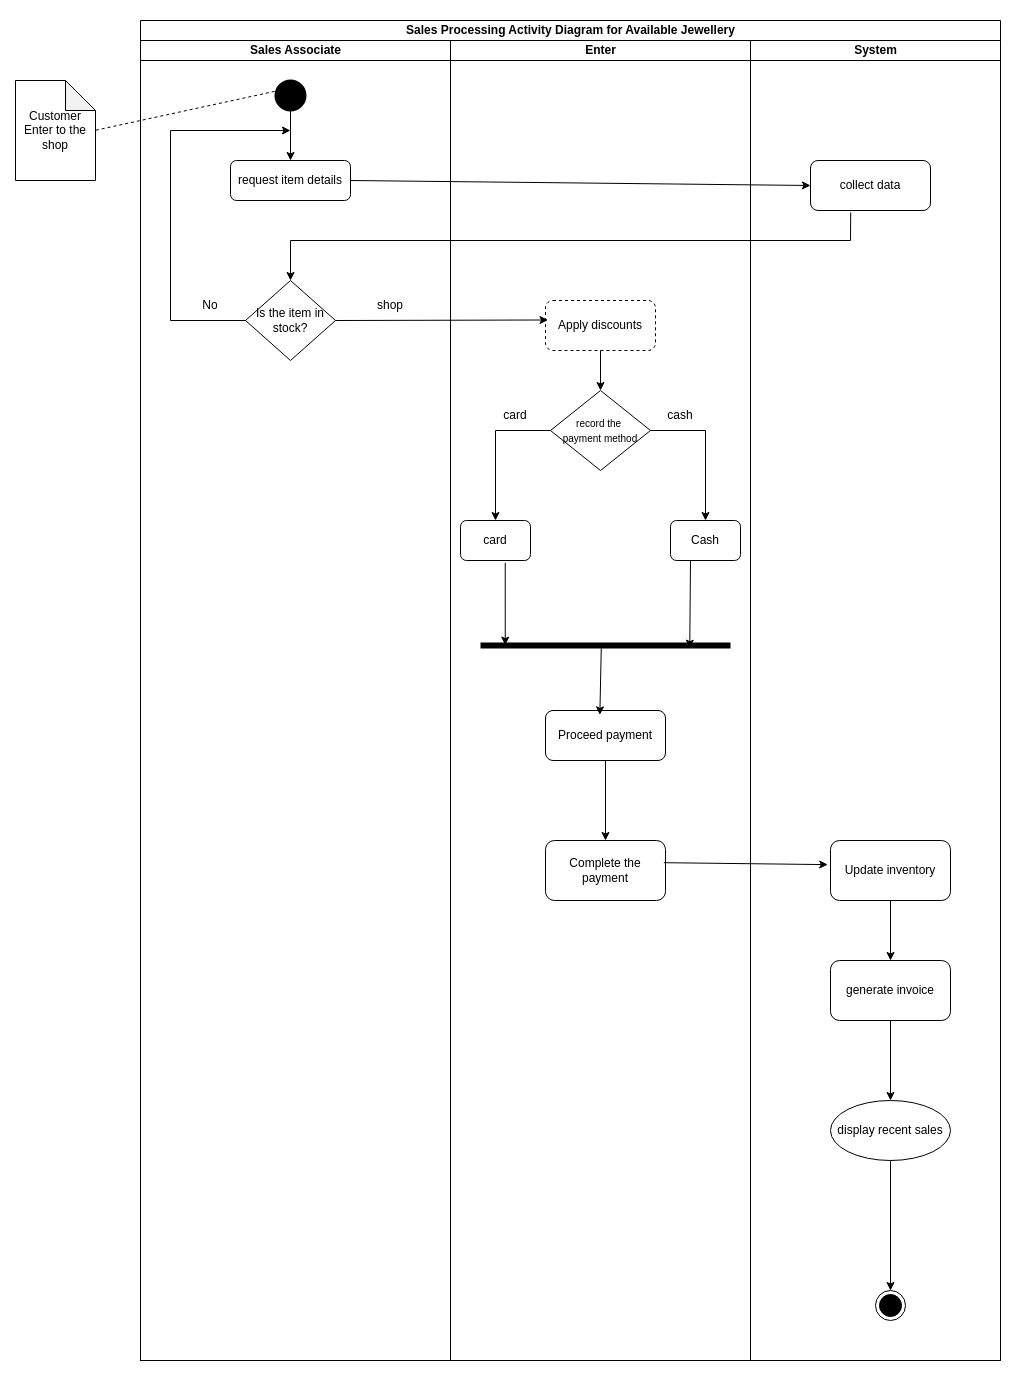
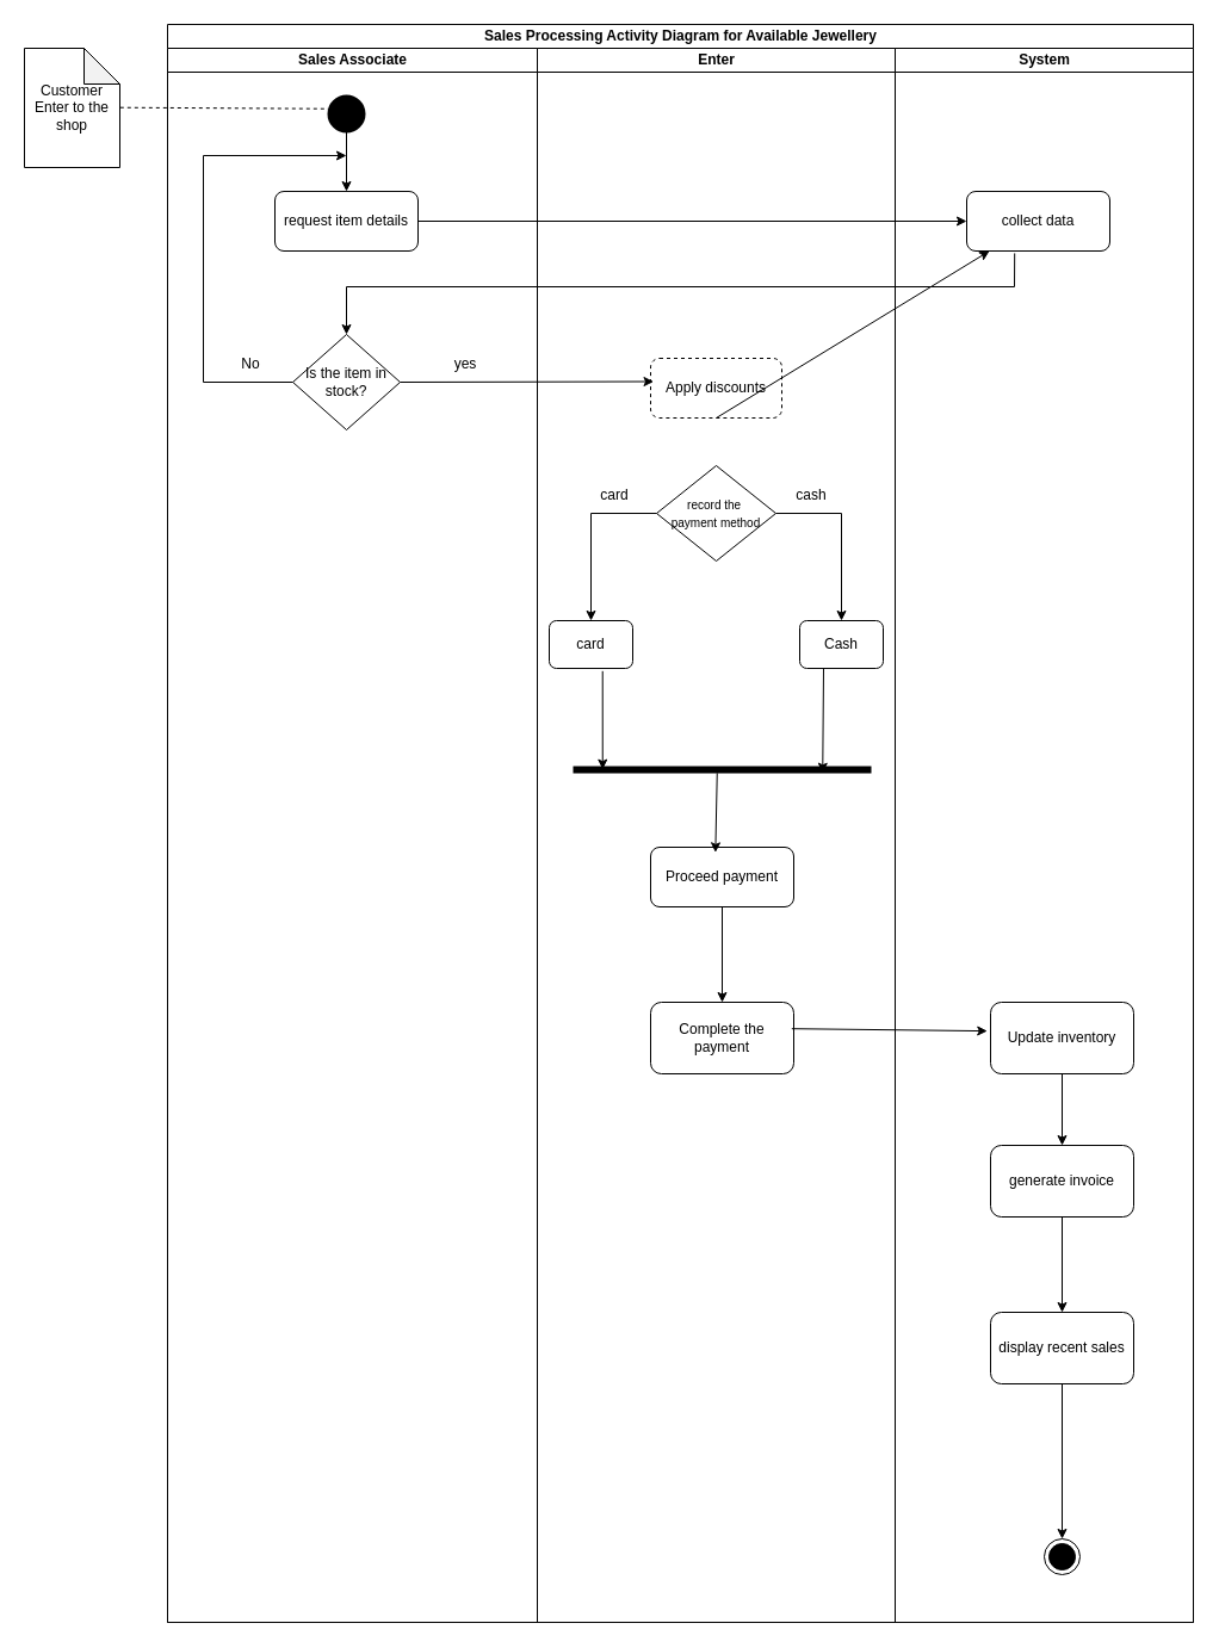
  <mxCell id="0" />
  <mxCell id="1" parent="0" />
  <mxCell id="2" value="Sales Processing Activity Diagram for Available Jewellery" style="swimlane;childLayout=stackLayout;resizeParent=1;resizeParentMax=0;startSize=20;html=1;" parent="1" vertex="1"><mxGeometry x="140" y="20" width="860" height="1340" as="geometry" /></mxCell>
  <mxCell id="3" value="Sales Associate" style="swimlane;startSize=20;html=1;" parent="2" vertex="1"><mxGeometry y="20" width="310" height="1320" as="geometry" /></mxCell>
  <mxCell id="4" value="" style="strokeWidth=2;html=1;shape=mxgraph.flowchart.start_2;whiteSpace=wrap;fillColor=#000000;" parent="3" vertex="1"><mxGeometry x="135.0" y="40" width="30" height="30" as="geometry" /></mxCell>
- <mxCell id="5" value="request item details" style="rounded=1;whiteSpace=wrap;html=1;" parent="3" vertex="1"><mxGeometry x="90" y="120" width="120" height="40" as="geometry" /></mxCell>
+ <mxCell id="5" value="request item details" style="rounded=1;whiteSpace=wrap;html=1;" parent="3" vertex="1"><mxGeometry x="90" y="120" width="120" height="50" as="geometry" /></mxCell>
  <mxCell id="6" value="" style="endArrow=classic;html=1;rounded=0;exitX=0.5;exitY=1;exitDx=0;exitDy=0;exitPerimeter=0;" parent="3" source="4" target="5" edge="1"><mxGeometry width="50" height="50" relative="1" as="geometry"><mxPoint x="250.0" y="250" as="sourcePoint" /><mxPoint x="300.0" y="200" as="targetPoint" /></mxGeometry></mxCell>
  <mxCell id="7" value="Is the item in stock?" style="rhombus;whiteSpace=wrap;html=1;" parent="3" vertex="1"><mxGeometry x="105" y="240" width="90" height="80" as="geometry" /></mxCell>
- <mxCell id="8" value="shop" style="text;html=1;align=center;verticalAlign=middle;whiteSpace=wrap;rounded=0;" parent="3" vertex="1"><mxGeometry x="220.0" y="250" width="60" height="30" as="geometry" /></mxCell>
+ <mxCell id="8" value="yes" style="text;html=1;align=center;verticalAlign=middle;whiteSpace=wrap;rounded=0;" parent="3" vertex="1"><mxGeometry x="220.0" y="250" width="60" height="30" as="geometry" /></mxCell>
  <mxCell id="9" value="No" style="text;html=1;align=center;verticalAlign=middle;whiteSpace=wrap;rounded=0;" parent="3" vertex="1"><mxGeometry x="40.0" y="250" width="60" height="30" as="geometry" /></mxCell>
  <mxCell id="10" value="Enter" style="swimlane;startSize=20;html=1;" parent="2" vertex="1"><mxGeometry x="310" y="20" width="300" height="1320" as="geometry" /></mxCell>
  <mxCell id="11" value="Apply discounts" style="rounded=1;whiteSpace=wrap;html=1;dashed=1;" parent="10" vertex="1"><mxGeometry x="95" y="260" width="110" height="50" as="geometry" /></mxCell>
  <mxCell id="12" value="&lt;font style=&quot;font-size: 10px;&quot;&gt;record the&amp;nbsp;&lt;/font&gt;&lt;div&gt;&lt;font style=&quot;font-size: 10px;&quot;&gt;payment method&lt;/font&gt;&lt;/div&gt;" style="rhombus;whiteSpace=wrap;html=1;" parent="10" vertex="1"><mxGeometry x="100" y="350" width="100" height="80" as="geometry" /></mxCell>
  <mxCell id="13" value="card" style="rounded=1;whiteSpace=wrap;html=1;" parent="10" vertex="1"><mxGeometry x="10.0" y="480" width="70" height="40" as="geometry" /></mxCell>
  <mxCell id="14" value="Cash" style="rounded=1;whiteSpace=wrap;html=1;" parent="10" vertex="1"><mxGeometry x="220.0" y="480" width="70" height="40" as="geometry" /></mxCell>
  <mxCell id="15" value="" style="line;strokeWidth=6;rotatable=0;dashed=0;labelPosition=right;align=left;verticalAlign=middle;spacingTop=0;spacingLeft=6;points=[];portConstraint=eastwest;spacing=3;" parent="10" vertex="1"><mxGeometry x="30" y="600" width="250" height="10" as="geometry" /></mxCell>
  <mxCell id="16" value="Proceed payment" style="rounded=1;whiteSpace=wrap;html=1;" parent="10" vertex="1"><mxGeometry x="95" y="670" width="120" height="50" as="geometry" /></mxCell>
  <mxCell id="17" value="Complete the payment" style="rounded=1;whiteSpace=wrap;html=1;" parent="10" vertex="1"><mxGeometry x="95.0" y="800" width="120" height="60" as="geometry" /></mxCell>
- <mxCell id="18" value="" style="endArrow=classic;html=1;rounded=0;exitX=0.5;exitY=1;exitDx=0;exitDy=0;" parent="10" source="11" target="12" edge="1"><mxGeometry width="50" height="50" relative="1" as="geometry"><mxPoint x="110.0" y="380" as="sourcePoint" /><mxPoint x="210.0" y="350" as="targetPoint" /></mxGeometry></mxCell>
+ <mxCell id="18" value="" style="endArrow=classic;html=1;rounded=0;exitX=0.5;exitY=1;exitDx=0;exitDy=0;" parent="10" source="11" target="32" edge="1"><mxGeometry width="50" height="50" relative="1" as="geometry"><mxPoint x="110.0" y="380" as="sourcePoint" /><mxPoint x="210.0" y="350" as="targetPoint" /></mxGeometry></mxCell>
  <mxCell id="19" value="" style="endArrow=classic;html=1;rounded=0;exitX=0;exitY=0.5;exitDx=0;exitDy=0;entryX=0.5;entryY=0;entryDx=0;entryDy=0;" parent="10" source="12" target="13" edge="1"><mxGeometry width="50" height="50" relative="1" as="geometry"><mxPoint x="110.0" y="480" as="sourcePoint" /><mxPoint x="160.0" y="430" as="targetPoint" /><Array as="points"><mxPoint x="45.0" y="390" /></Array></mxGeometry></mxCell>
  <mxCell id="20" value="card" style="text;html=1;align=center;verticalAlign=middle;whiteSpace=wrap;rounded=0;" parent="10" vertex="1"><mxGeometry x="35.0" y="360" width="60" height="30" as="geometry" /></mxCell>
  <mxCell id="21" value="" style="endArrow=classic;html=1;rounded=0;exitX=1;exitY=0.5;exitDx=0;exitDy=0;entryX=0.5;entryY=0;entryDx=0;entryDy=0;" parent="10" source="12" target="14" edge="1"><mxGeometry width="50" height="50" relative="1" as="geometry"><mxPoint x="80.0" y="400" as="sourcePoint" /><mxPoint x="130.0" y="350" as="targetPoint" /><Array as="points"><mxPoint x="255.0" y="390" /></Array></mxGeometry></mxCell>
  <mxCell id="22" value="cash" style="text;html=1;align=center;verticalAlign=middle;whiteSpace=wrap;rounded=0;" parent="10" vertex="1"><mxGeometry x="200.0" y="360" width="60" height="30" as="geometry" /></mxCell>
  <mxCell id="23" value="" style="endArrow=classic;html=1;rounded=0;exitX=0.639;exitY=1.058;exitDx=0;exitDy=0;exitPerimeter=0;entryX=0.099;entryY=0.462;entryDx=0;entryDy=0;entryPerimeter=0;" parent="10" source="13" target="15" edge="1"><mxGeometry width="50" height="50" relative="1" as="geometry"><mxPoint x="80.0" y="510" as="sourcePoint" /><mxPoint x="130.0" y="460" as="targetPoint" /></mxGeometry></mxCell>
  <mxCell id="24" value="" style="endArrow=classic;html=1;rounded=0;entryX=0.837;entryY=0.767;entryDx=0;entryDy=0;entryPerimeter=0;" parent="10" target="15" edge="1"><mxGeometry width="50" height="50" relative="1" as="geometry"><mxPoint x="240.0" y="520" as="sourcePoint" /><mxPoint x="130.0" y="460" as="targetPoint" /></mxGeometry></mxCell>
  <mxCell id="25" value="" style="endArrow=classic;html=1;rounded=0;exitX=0.483;exitY=0.78;exitDx=0;exitDy=0;exitPerimeter=0;entryX=0.453;entryY=0.087;entryDx=0;entryDy=0;entryPerimeter=0;" parent="10" source="15" target="16" edge="1"><mxGeometry width="50" height="50" relative="1" as="geometry"><mxPoint x="110.0" y="570" as="sourcePoint" /><mxPoint x="160.0" y="520" as="targetPoint" /></mxGeometry></mxCell>
  <mxCell id="26" value="" style="endArrow=classic;html=1;rounded=0;exitX=0.5;exitY=1;exitDx=0;exitDy=0;entryX=0.5;entryY=0;entryDx=0;entryDy=0;" parent="10" source="16" target="17" edge="1"><mxGeometry width="50" height="50" relative="1" as="geometry"><mxPoint x="110.0" y="780" as="sourcePoint" /><mxPoint x="160.0" y="730" as="targetPoint" /></mxGeometry></mxCell>
  <mxCell id="27" value="" style="endArrow=classic;html=1;rounded=0;exitX=1;exitY=0.5;exitDx=0;exitDy=0;entryX=0;entryY=0.5;entryDx=0;entryDy=0;" parent="2" source="5" target="32" edge="1"><mxGeometry width="50" height="50" relative="1" as="geometry"><mxPoint x="380.0" y="570" as="sourcePoint" /><mxPoint x="430.0" y="520" as="targetPoint" /></mxGeometry></mxCell>
  <mxCell id="28" value="" style="endArrow=classic;html=1;rounded=0;exitX=0.335;exitY=1.039;exitDx=0;exitDy=0;exitPerimeter=0;entryX=0.5;entryY=0;entryDx=0;entryDy=0;" parent="2" source="32" target="7" edge="1"><mxGeometry width="50" height="50" relative="1" as="geometry"><mxPoint x="330.0" y="310" as="sourcePoint" /><mxPoint x="380.0" y="260" as="targetPoint" /><Array as="points"><mxPoint x="710.0" y="220" /><mxPoint x="150.0" y="220" /></Array></mxGeometry></mxCell>
  <mxCell id="29" value="" style="endArrow=classic;html=1;rounded=0;exitX=1;exitY=0.5;exitDx=0;exitDy=0;entryX=0.023;entryY=0.39;entryDx=0;entryDy=0;entryPerimeter=0;" parent="2" source="7" target="11" edge="1"><mxGeometry width="50" height="50" relative="1" as="geometry"><mxPoint x="330.0" y="370" as="sourcePoint" /><mxPoint x="380.0" y="320" as="targetPoint" /></mxGeometry></mxCell>
  <mxCell id="30" value="" style="endArrow=classic;html=1;rounded=0;exitX=0.986;exitY=0.37;exitDx=0;exitDy=0;exitPerimeter=0;entryX=-0.023;entryY=0.402;entryDx=0;entryDy=0;entryPerimeter=0;" parent="2" source="17" target="33" edge="1"><mxGeometry width="50" height="50" relative="1" as="geometry"><mxPoint x="530.0" y="820" as="sourcePoint" /><mxPoint x="580.0" y="770" as="targetPoint" /></mxGeometry></mxCell>
  <mxCell id="31" value="System" style="swimlane;startSize=20;html=1;" parent="2" vertex="1"><mxGeometry x="610" y="20" width="250" height="1320" as="geometry" /></mxCell>
  <mxCell id="32" value="collect data" style="rounded=1;whiteSpace=wrap;html=1;" parent="31" vertex="1"><mxGeometry x="60" y="120" width="120" height="50" as="geometry" /></mxCell>
  <mxCell id="33" value="Update inventory" style="rounded=1;whiteSpace=wrap;html=1;" parent="31" vertex="1"><mxGeometry x="80.0" y="800" width="120" height="60" as="geometry" /></mxCell>
  <mxCell id="34" value="generate invoice" style="rounded=1;whiteSpace=wrap;html=1;" parent="31" vertex="1"><mxGeometry x="80.0" y="920" width="120" height="60" as="geometry" /></mxCell>
  <mxCell id="35" value="" style="ellipse;html=1;shape=endState;fillColor=#000000;strokeColor=#000000;" parent="31" vertex="1"><mxGeometry x="125" y="1250" width="30" height="30" as="geometry" /></mxCell>
  <mxCell id="36" value="" style="endArrow=classic;html=1;rounded=0;exitX=0.5;exitY=1;exitDx=0;exitDy=0;entryX=0.5;entryY=0;entryDx=0;entryDy=0;" parent="31" source="33" target="34" edge="1"><mxGeometry width="50" height="50" relative="1" as="geometry"><mxPoint x="-60.0" y="940" as="sourcePoint" /><mxPoint x="-10.0" y="890" as="targetPoint" /></mxGeometry></mxCell>
  <mxCell id="37" value="" style="endArrow=classic;html=1;rounded=0;entryX=0.5;entryY=0;entryDx=0;entryDy=0;exitX=0.5;exitY=1;exitDx=0;exitDy=0;" parent="31" source="38" target="35" edge="1"><mxGeometry width="50" height="50" relative="1" as="geometry"><mxPoint x="70.0" y="1080" as="sourcePoint" /><mxPoint x="-10.0" y="980" as="targetPoint" /></mxGeometry></mxCell>
- <mxCell id="38" value="display recent sales" style="ellipse;whiteSpace=wrap;html=1;" vertex="1" parent="31"><mxGeometry x="80.0" y="1060" width="120" height="60" as="geometry" /></mxCell>
+ <mxCell id="38" value="display recent sales" style="rounded=1;whiteSpace=wrap;html=1;" vertex="1" parent="31"><mxGeometry x="80.0" y="1060" width="120" height="60" as="geometry" /></mxCell>
  <mxCell id="39" value="" style="endArrow=classic;html=1;rounded=0;entryX=0.5;entryY=0;entryDx=0;entryDy=0;exitX=0.5;exitY=1;exitDx=0;exitDy=0;" edge="1" parent="31" source="34" target="38"><mxGeometry width="50" height="50" relative="1" as="geometry"><mxPoint x="139.52" y="1040" as="sourcePoint" /><mxPoint x="139.52" y="1170" as="targetPoint" /></mxGeometry></mxCell>
- <mxCell id="40" value="Customer Enter to the shop" style="shape=note;whiteSpace=wrap;html=1;backgroundOutline=1;darkOpacity=0.05;" parent="1" vertex="1"><mxGeometry x="15" y="80" width="80" height="100" as="geometry" /></mxCell>
+ <mxCell id="40" value="Customer Enter to the shop" style="shape=note;whiteSpace=wrap;html=1;backgroundOutline=1;darkOpacity=0.05;" parent="1" vertex="1"><mxGeometry x="20" y="40" width="80" height="100" as="geometry" /></mxCell>
  <mxCell id="41" value="" style="endArrow=none;dashed=1;html=1;rounded=0;exitX=1.004;exitY=0.497;exitDx=0;exitDy=0;exitPerimeter=0;entryX=-0.005;entryY=0.358;entryDx=0;entryDy=0;entryPerimeter=0;" parent="1" source="40" target="4" edge="1"><mxGeometry width="50" height="50" relative="1" as="geometry"><mxPoint x="390" y="260" as="sourcePoint" /><mxPoint x="440" y="210" as="targetPoint" /></mxGeometry></mxCell>
  <mxCell id="42" value="" style="endArrow=classic;html=1;rounded=0;exitX=0;exitY=0.5;exitDx=0;exitDy=0;" parent="1" source="7" edge="1"><mxGeometry width="50" height="50" relative="1" as="geometry"><mxPoint x="440" y="340" as="sourcePoint" /><mxPoint x="290" y="130" as="targetPoint" /><Array as="points"><mxPoint x="170" y="320" /><mxPoint x="170" y="130" /></Array></mxGeometry></mxCell>
